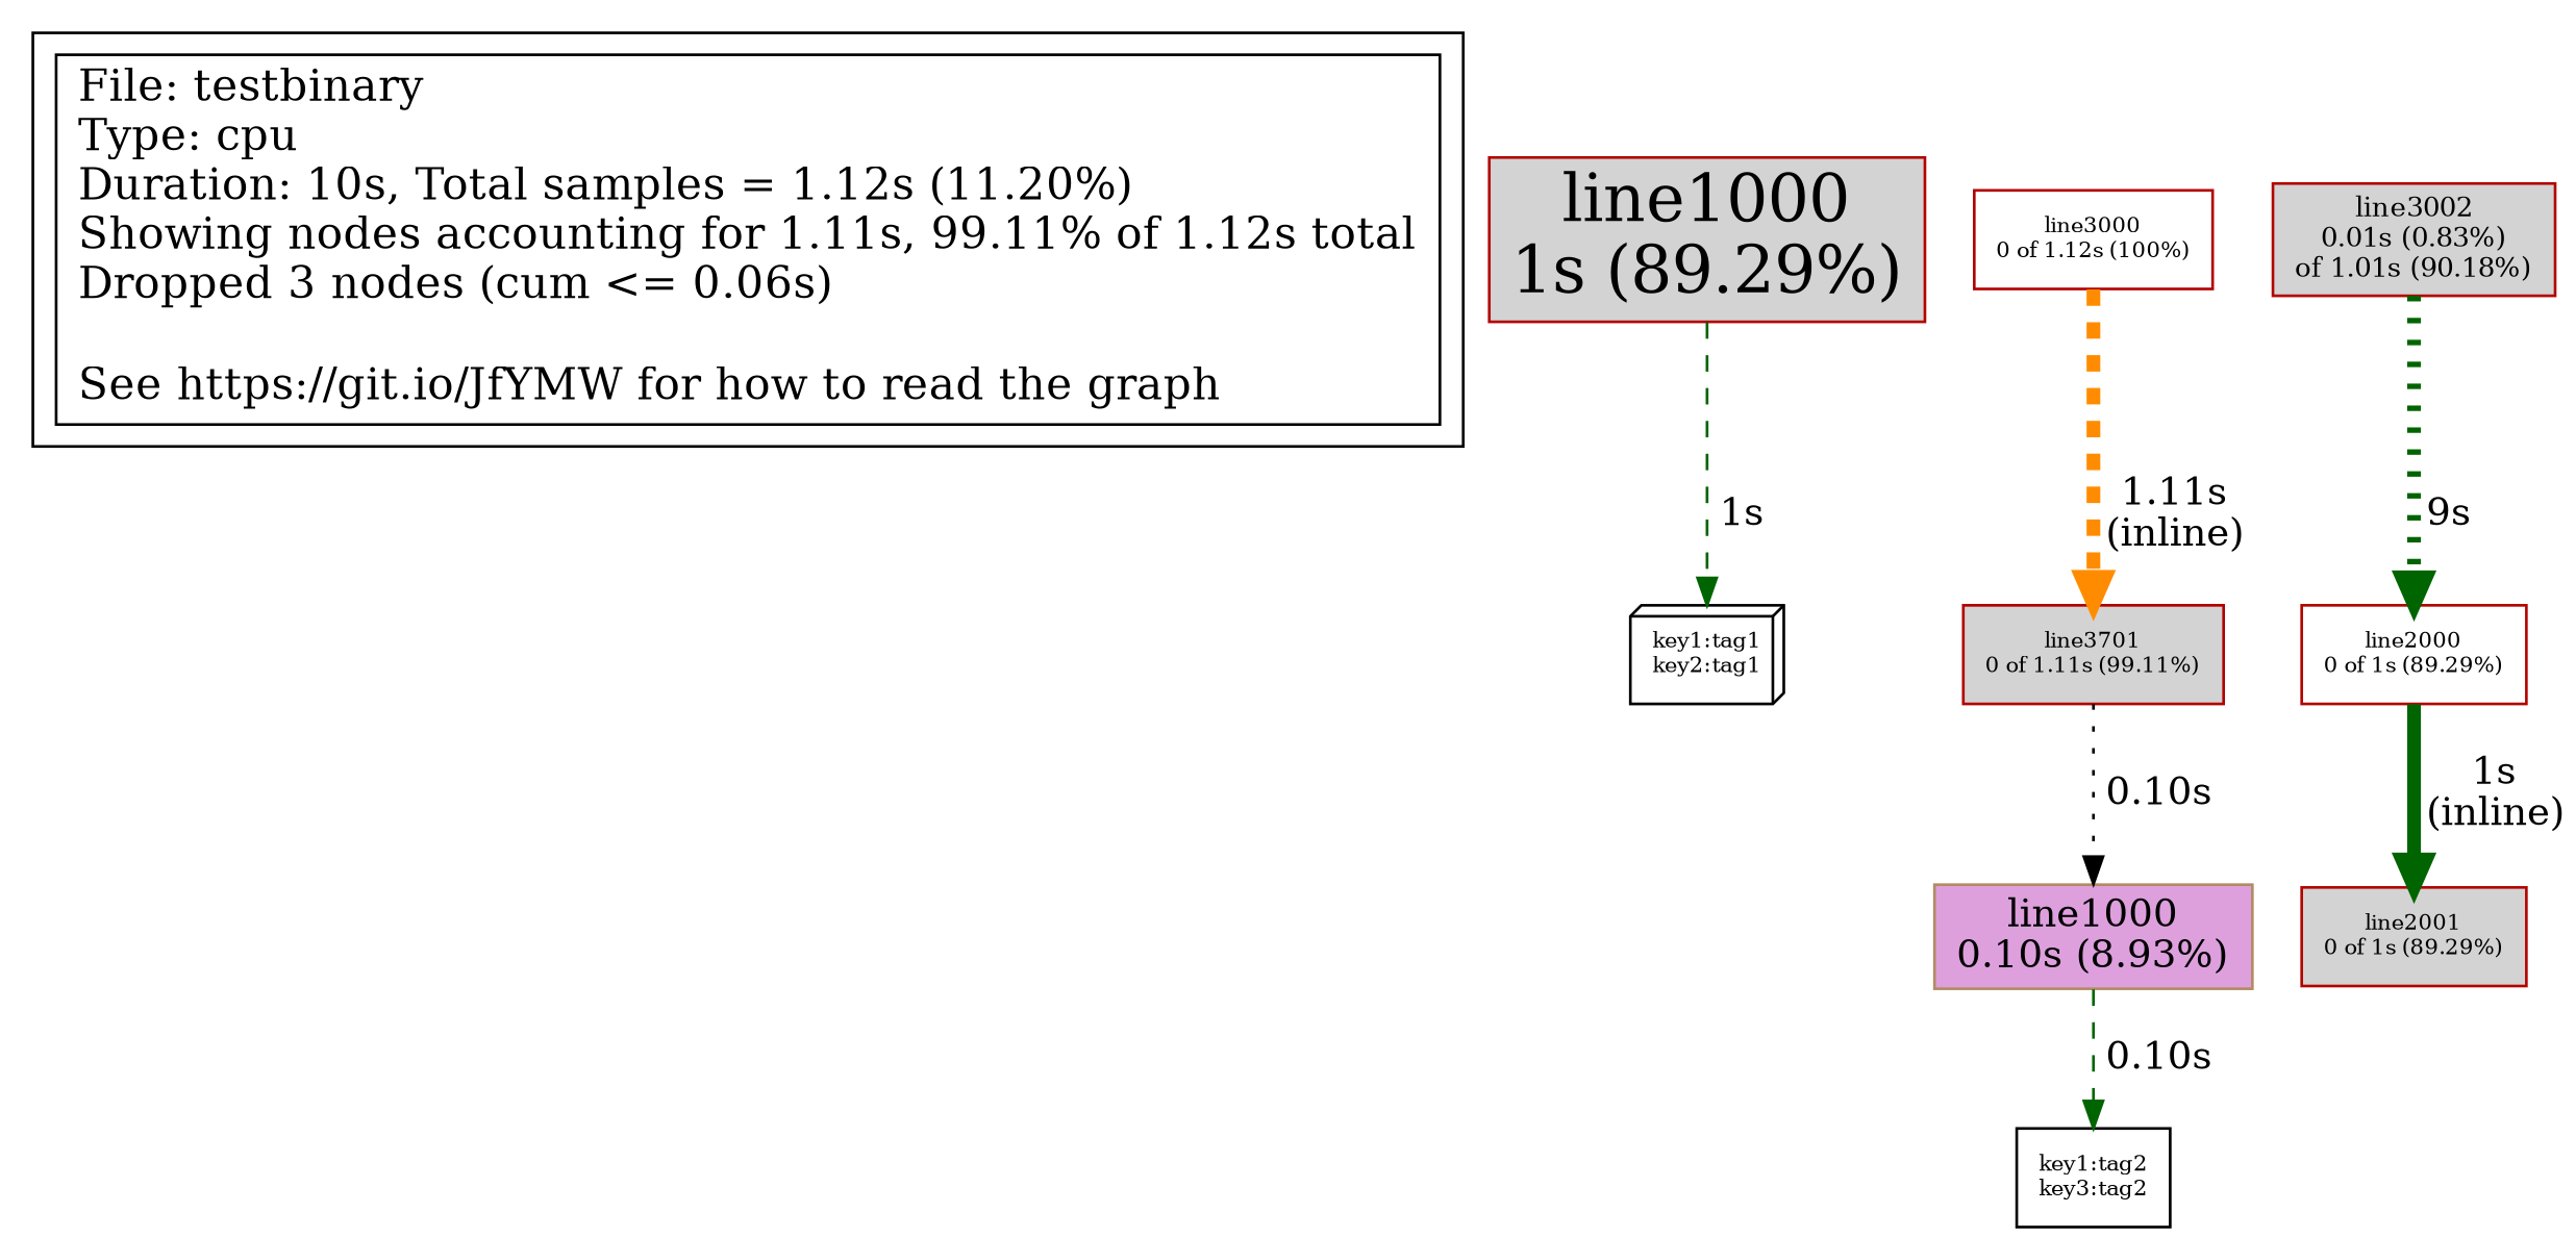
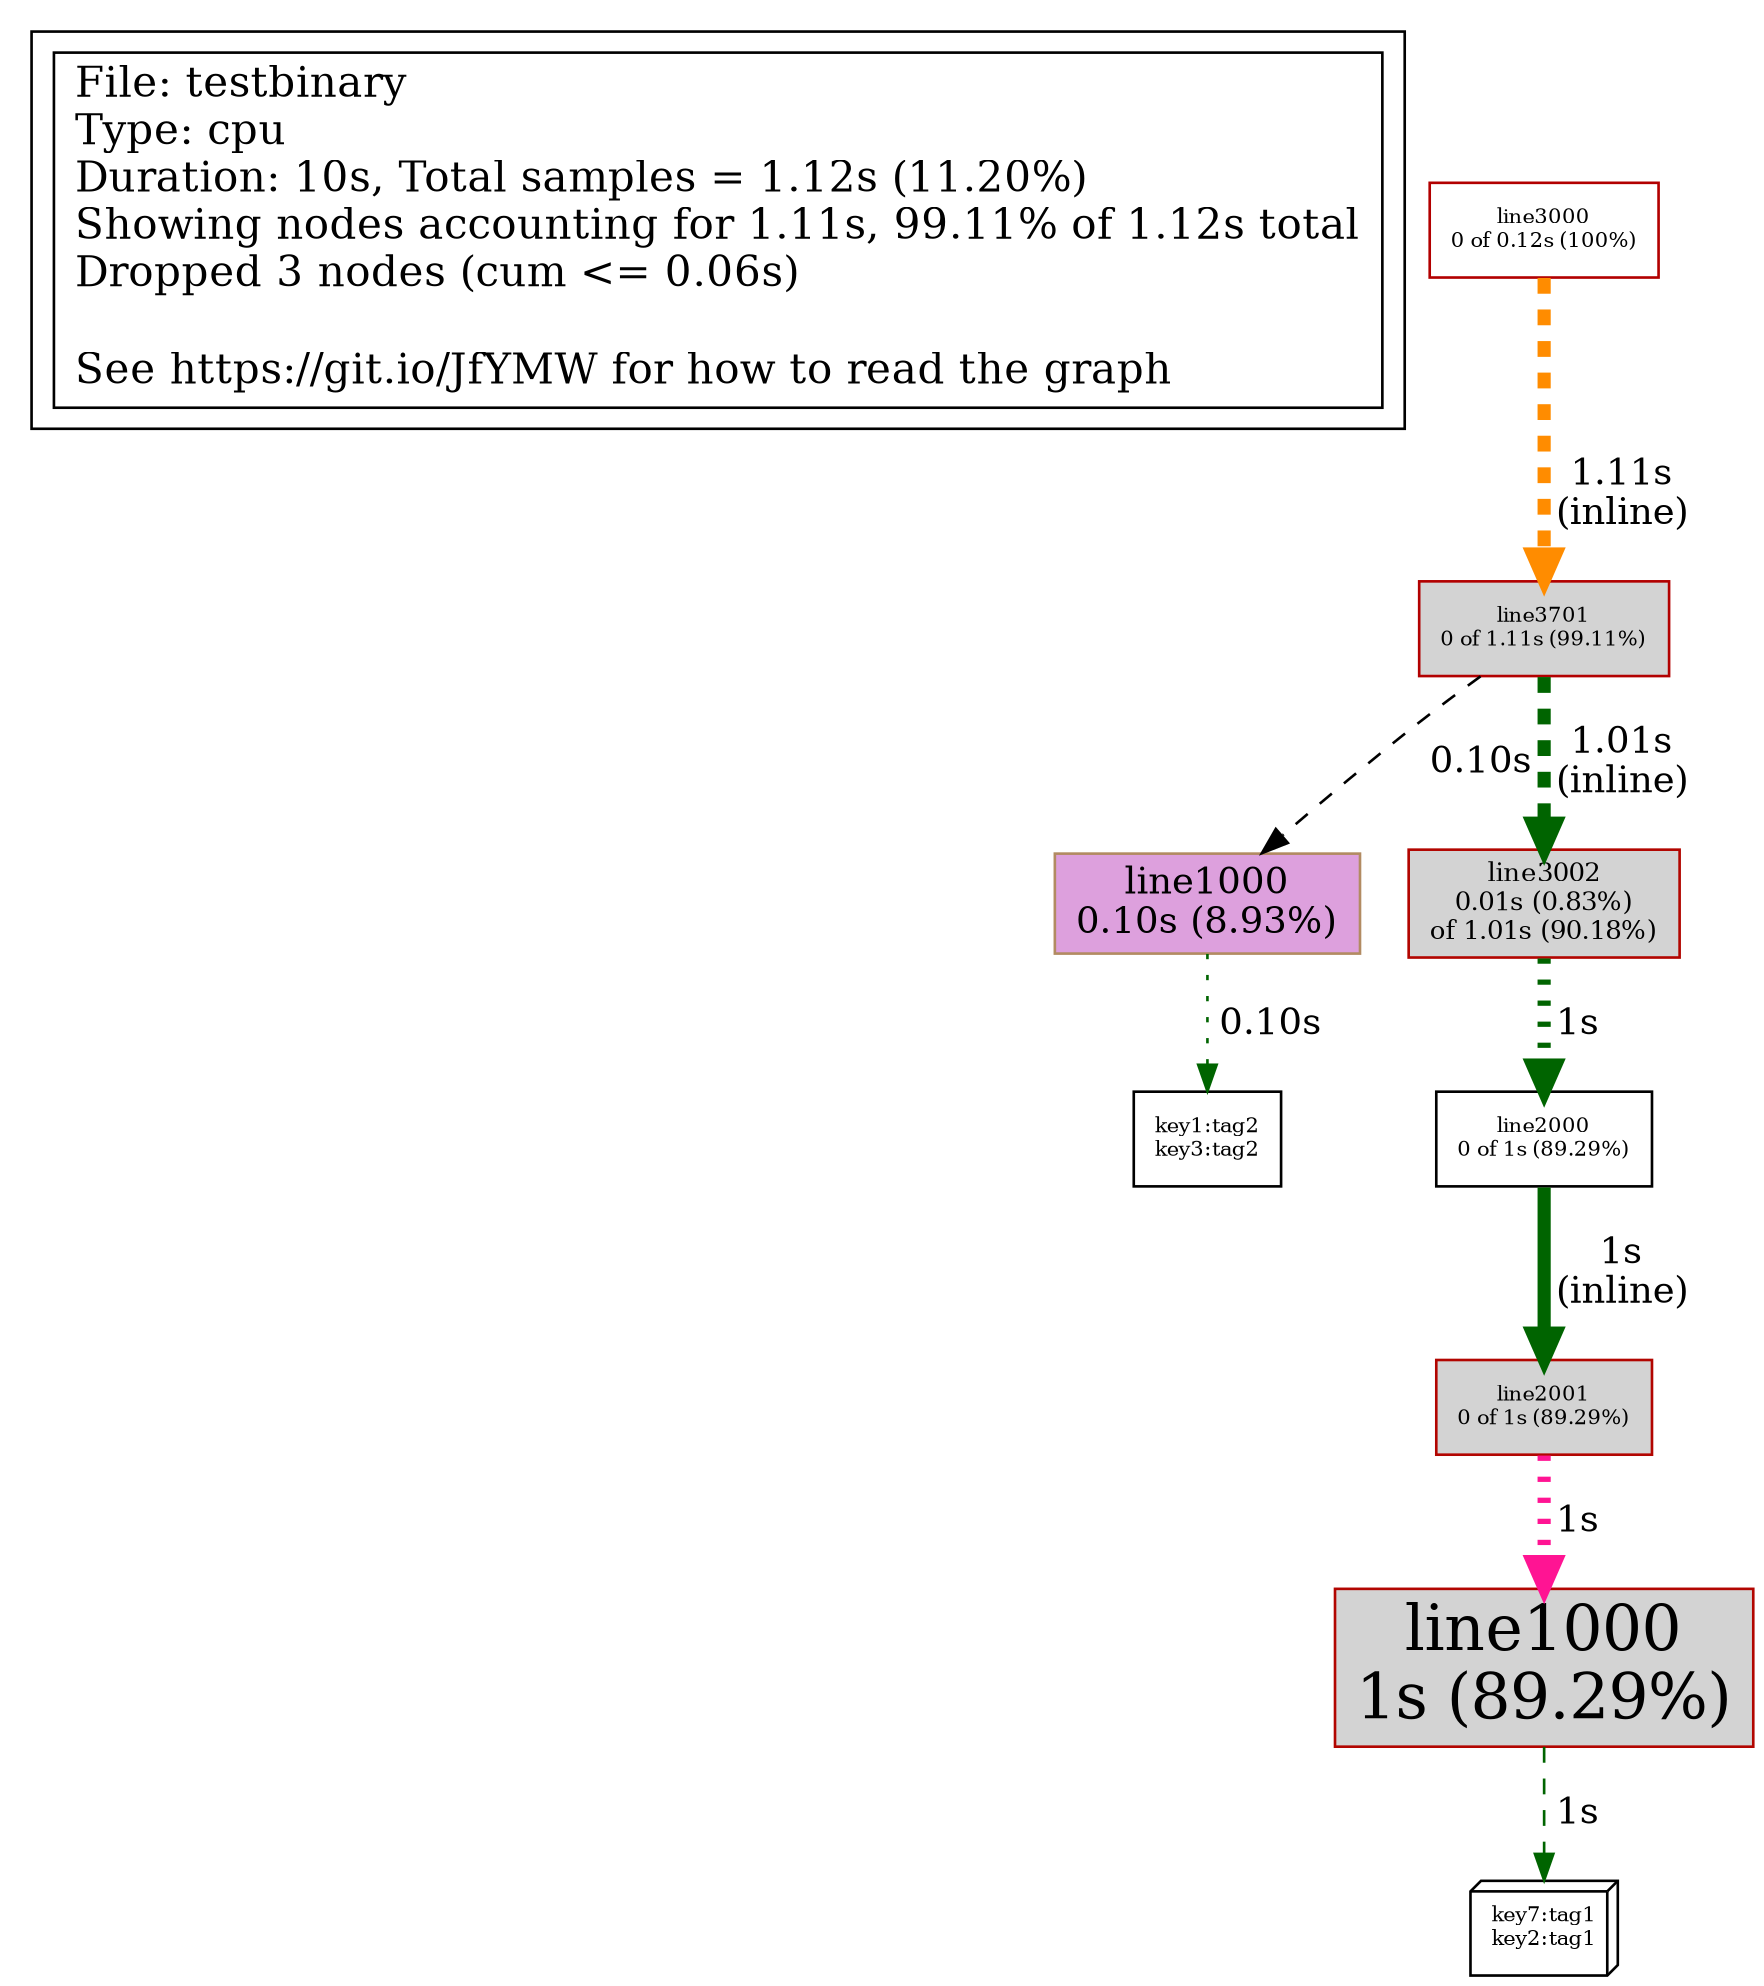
  digraph {
    node [fillcolor=white fontsize=8 shape=box style=filled color="#b20500"]
    edge [color=darkgreen style=dashed weight=100 penwidth=5]
    n1 [fontsize=16 label="File: testbinary\lType: cpu\lDuration: 10s, Total samples = 1.12s (11.20%)\lShowing nodes accounting for 1.11s, 99.11% of 1.12s total\lDropped 3 nodes (cum <= 0.06s)\l\lSee https://git.io/JfYMW for how to read the graph\l" color=""]
    n2 [fillcolor=lightgrey fontsize=24 label="line1000\n1s (89.29%)"]
-   n3 [label="key1:tag1\nkey2:tag1" shape=box3d color=""]
-   n4 [color="#b20000" label="line3000\n0 of 1.12s (100%)"]
+   n3 [label="key7:tag1\nkey2:tag1" shape=box3d color=""]
+   n4 [color="#b20000" label="line3000\n0 of 0.12s (100%)"]
    n5 [color="#b20000" fillcolor=lightgrey label="line3701\n0 of 1.11s (99.11%)"]
    n6 [color="#b28b62" fillcolor=plum fontsize=14 label="line1000\n0.10s (8.93%)"]
    n7 [fillcolor=lightgrey fontsize=10 label="line3002\n0.01s (0.83%)\nof 1.01s (90.18%)"]
    n8 [label="key1:tag2\nkey3:tag2" color=""]
-   n9 [label="line2000\n0 of 1s (89.29%)"]
+   n9 [color=black label="line2000\n0 of 1s (89.29%)"]
    n10 [fillcolor=lightgrey label="line2001\n0 of 1s (89.29%)"]
    subgraph cluster_1 {
      n1
    }
    n2 -> n3 [label=" 1s" penwidth=""]
    n4 -> n5 [color=darkorange label=" 1.11s\n (inline)"]
-   n5 -> n6 [color=black label=" 0.10s" style=dotted weight=9 penwidth=""]
-   n6 -> n8 [label=" 0.10s" penwidth=""]
-   n7 -> n9 [label=" 9s" style=dotted weight=90]
+   n5 -> n6 [color=black label=" 0.10s" weight=9 penwidth=""]
+   n5 -> n7 [label=" 1.01s\n (inline)" weight=91]
+   n6 -> n8 [label=" 0.10s" style=dotted penwidth=""]
+   n7 -> n9 [label=" 1s" style=dotted weight=90]
    n9 -> n10 [label=" 1s\n (inline)" style=bold weight=90]
+   n10 -> n2 [color=deeppink label=" 1s" style=dotted weight=90]
  }
